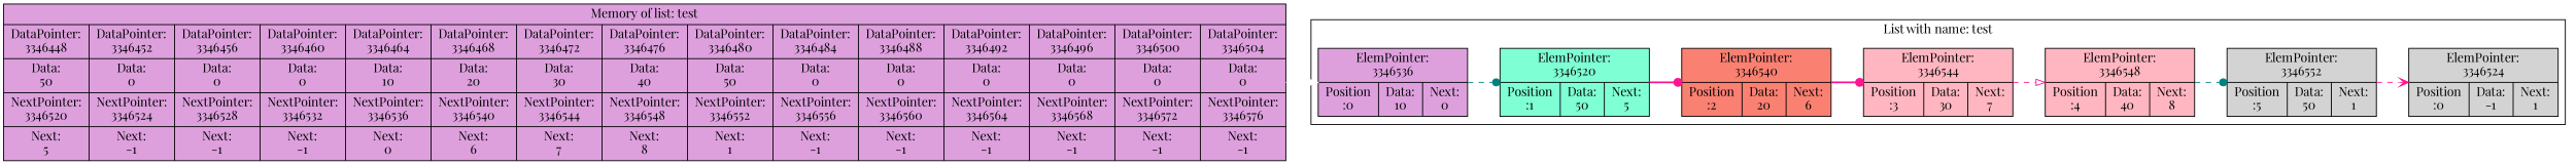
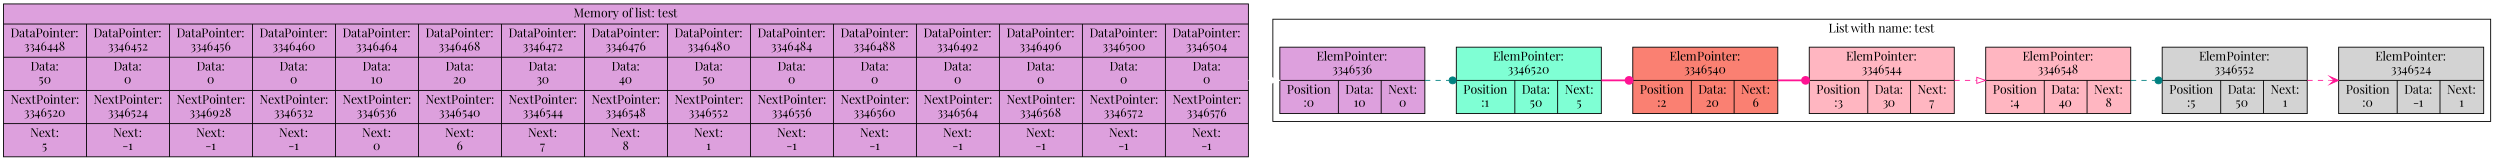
  digraph {
    rankdir=LR
    fontname="Playfair Display"
    node [shape=record style=filled fillcolor=plum fontname="Playfair Display"]
    edge [color=deeppink style=dashed arrowhead=dot fontname="Playfair Display"]
    n1 [label="ElemPointer:\n3346536 | {Position\n:0 | Data:\n10 | Next:\n0}"]
    n2 [label="ElemPointer:\n3346520 | {Position\n:1 | Data:\n50 | Next:\n5}" fillcolor=aquamarine]
    n3 [label="ElemPointer:\n3346540 | {Position\n:2 | Data:\n20 | Next:\n6}" fillcolor=salmon]
    n4 [label="ElemPointer:\n3346544 | {Position\n:3 | Data:\n30 | Next:\n7}" fillcolor=lightpink]
    n5 [label="ElemPointer:\n3346548 | {Position\n:4 | Data:\n40 | Next:\n8}" fillcolor=lightpink]
    n6 [label="ElemPointer:\n3346552 | {Position\n:5 | Data:\n50 | Next:\n1}" fillcolor=lightgrey]
    n7 [label="ElemPointer:\n3346524 | {Position\n:0 | Data:\n-1 | Next:\n1}" fillcolor=lightgrey]
-   n8 [label="{Memory of list: test} | {{DataPointer:\n3346448 | Data:\n50 | NextPointer:\n3346520 | Next:\n5}| {DataPointer:\n3346452 | Data:\n0 | NextPointer:\n3346524 | Next:\n-1}| {DataPointer:\n3346456 | Data:\n0 | NextPointer:\n3346528 | Next:\n-1}| {DataPointer:\n3346460 | Data:\n0 | NextPointer:\n3346532 | Next:\n-1}| {DataPointer:\n3346464 | Data:\n10 | NextPointer:\n3346536 | Next:\n0}| {DataPointer:\n3346468 | Data:\n20 | NextPointer:\n3346540 | Next:\n6}| {DataPointer:\n3346472 | Data:\n30 | NextPointer:\n3346544 | Next:\n7}| {DataPointer:\n3346476 | Data:\n40 | NextPointer:\n3346548 | Next:\n8}| {DataPointer:\n3346480 | Data:\n50 | NextPointer:\n3346552 | Next:\n1}| {DataPointer:\n3346484 | Data:\n0 | NextPointer:\n3346556 | Next:\n-1}| {DataPointer:\n3346488 | Data:\n0 | NextPointer:\n3346560 | Next:\n-1}| {DataPointer:\n3346492 | Data:\n0 | NextPointer:\n3346564 | Next:\n-1}| {DataPointer:\n3346496 | Data:\n0 | NextPointer:\n3346568 | Next:\n-1}| {DataPointer:\n3346500 | Data:\n0 | NextPointer:\n3346572 | Next:\n-1}| {DataPointer:\n3346504 | Data:\n0 | NextPointer:\n3346576 | Next:\n-1}}" rankdir=LR]
+   n8 [label="{Memory of list: test} | {{DataPointer:\n3346448 | Data:\n50 | NextPointer:\n3346520 | Next:\n5}| {DataPointer:\n3346452 | Data:\n0 | NextPointer:\n3346524 | Next:\n-1}| {DataPointer:\n3346456 | Data:\n0 | NextPointer:\n3346928 | Next:\n-1}| {DataPointer:\n3346460 | Data:\n0 | NextPointer:\n3346532 | Next:\n-1}| {DataPointer:\n3346464 | Data:\n10 | NextPointer:\n3346536 | Next:\n0}| {DataPointer:\n3346468 | Data:\n20 | NextPointer:\n3346540 | Next:\n6}| {DataPointer:\n3346472 | Data:\n30 | NextPointer:\n3346544 | Next:\n7}| {DataPointer:\n3346476 | Data:\n40 | NextPointer:\n3346548 | Next:\n8}| {DataPointer:\n3346480 | Data:\n50 | NextPointer:\n3346552 | Next:\n1}| {DataPointer:\n3346484 | Data:\n0 | NextPointer:\n3346556 | Next:\n-1}| {DataPointer:\n3346488 | Data:\n0 | NextPointer:\n3346560 | Next:\n-1}| {DataPointer:\n3346492 | Data:\n0 | NextPointer:\n3346564 | Next:\n-1}| {DataPointer:\n3346496 | Data:\n0 | NextPointer:\n3346568 | Next:\n-1}| {DataPointer:\n3346500 | Data:\n0 | NextPointer:\n3346572 | Next:\n-1}| {DataPointer:\n3346504 | Data:\n0 | NextPointer:\n3346576 | Next:\n-1}}" rankdir=LR]
    subgraph sub_1 {
      n8
      subgraph cluster_2 {
        label="List with name: test"
        n1
        n2
        n3
        n4
        n5
        n6
        n7
      }
    }
    subgraph sub_3 {
      n1
      n8
    }
    n1 -> n2 [color=teal]
    n2 -> n3 [style=bold]
    n3 -> n4 [style=bold]
    n4 -> n5 [arrowhead=onormal]
    n5 -> n6 [color=teal]
    n6 -> n7 [arrowhead=vee]
    n8 -> n1 [color=white style="" arrowhead=""]
  }
